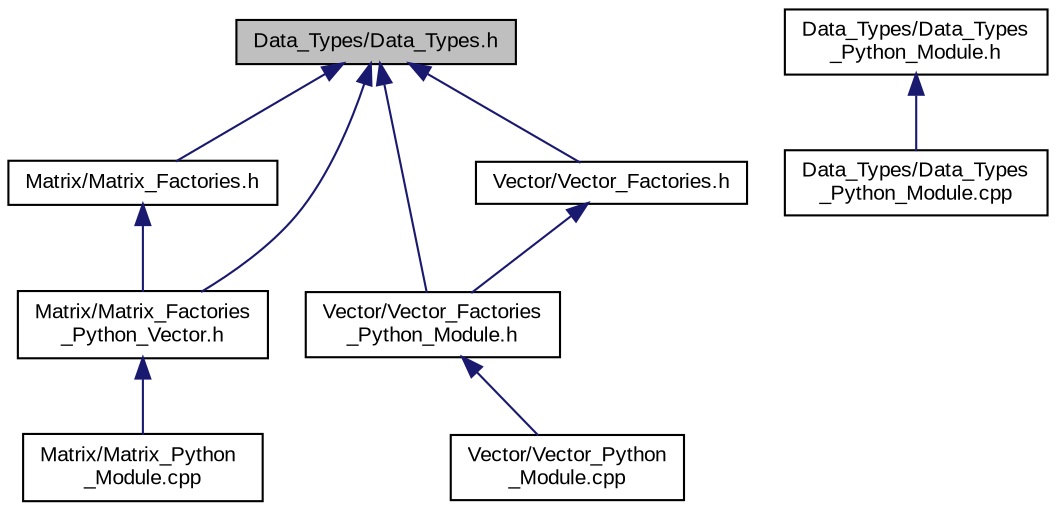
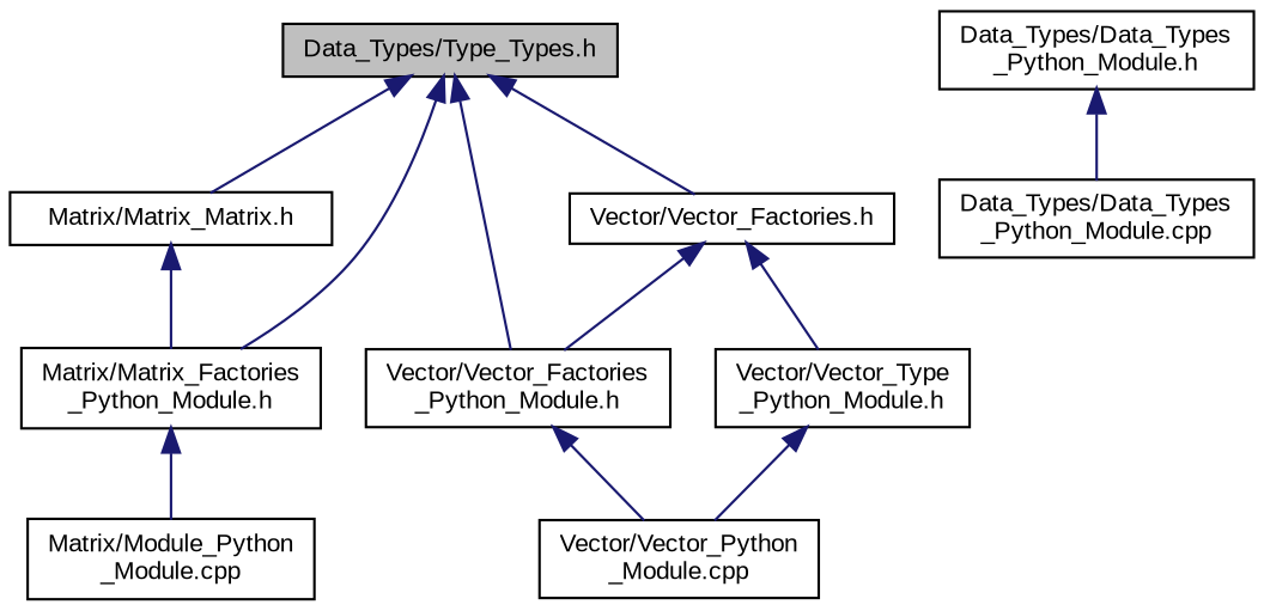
  digraph {
    fontname="Liberation Sans"
    node [color=black fontname="Liberation Sans" fontsize=10 shape=record]
    edge [color=midnightblue dir=back fontname="Liberation Sans" fontsize=10 labelfontname=Helvetica labelfontsize=10 style=solid]
-   n1 [fillcolor=grey75 fontcolor=black height=0.2 label="Data_Types/Data_Types.h" style=filled width=0.4]
-   n2 [height=0.2 label="Matrix/Matrix_Factories.h" width=0.4]
-   n3 [height=0.2 label="Matrix/Matrix_Factories\l_Python_Vector.h" width=0.4]
+   n1 [fillcolor=grey75 fontcolor=black height=0.2 label="Data_Types/Type_Types.h" style=filled width=0.4]
+   n2 [height=0.2 label="Matrix/Matrix_Matrix.h" width=0.4]
+   n3 [height=0.2 label="Matrix/Matrix_Factories\l_Python_Module.h" width=0.4]
    n4 [height=0.2 label="Vector/Vector_Factories.h" width=0.4]
    n5 [height=0.2 label="Vector/Vector_Factories\l_Python_Module.h" width=0.4]
    n6 [height=0.2 label="Data_Types/Data_Types\l_Python_Module.h" width=0.4]
    n7 [height=0.2 label="Data_Types/Data_Types\l_Python_Module.cpp" width=0.4]
-   n8 [height=0.2 label="Matrix/Matrix_Python\l_Module.cpp" width=0.4]
+   n8 [height=0.2 label="Matrix/Module_Python\l_Module.cpp" width=0.4]
+   n9 [height=0.2 label="Vector/Vector_Type\l_Python_Module.h" width=0.4]
    n10 [height=0.2 label="Vector/Vector_Python\l_Module.cpp" width=0.4]
    n1 -> n2
    n1 -> n3
    n1 -> n4
    n1 -> n5
    n2 -> n3
    n3 -> n8
    n4 -> n5
+   n4 -> n9
    n5 -> n10
    n6 -> n7
+   n9 -> n10
  }
